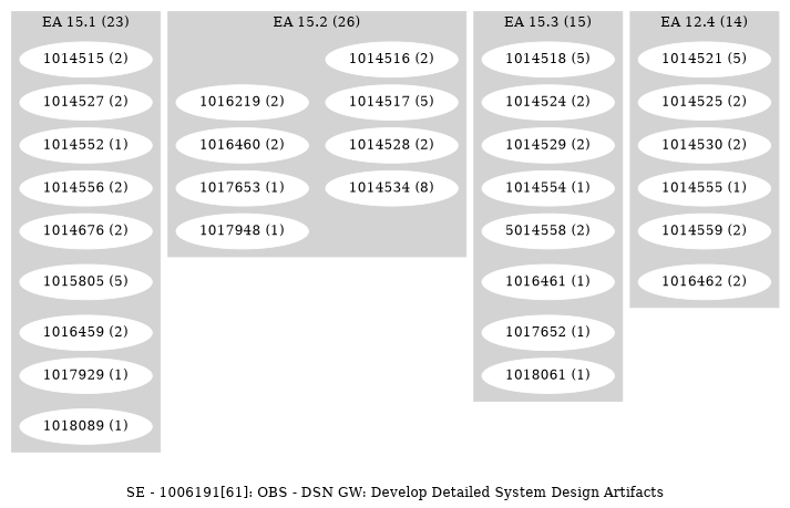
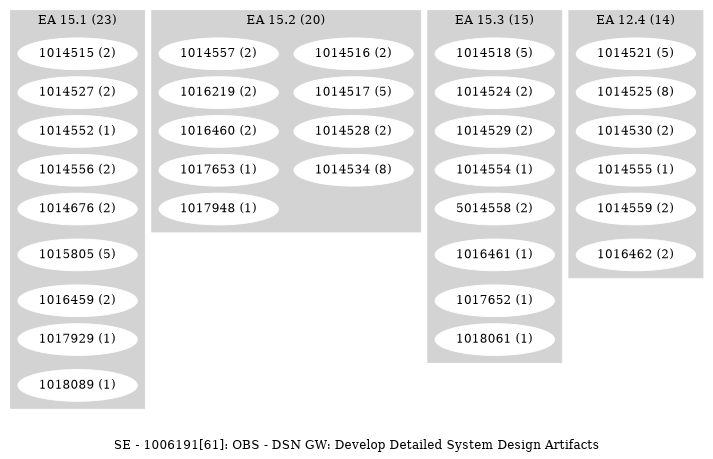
  digraph {
    label="SE - 1006191[61]: OBS - DSN GW: Develop Detailed System Design Artifacts"
    ranksep=.1
    node [color=white style=filled]
    edge [style=invis]
    "1014515 (2)"
    "1014527 (2)"
    "1014552 (1)"
    "1014556 (2)"
    "1014676 (2)"
    "1015805 (5)"
    "1016459 (2)"
    "1017929 (1)"
    "1018089 (1)"
    "1014516 (2)"
    "1014517 (5)"
    "1014528 (2)"
    "1014534 (8)"
+   "1014557 (2)"
    "1016219 (2)"
    "1016460 (2)"
    "1017653 (1)"
    "1017948 (1)"
    "1014518 (5)"
    "1014524 (2)"
    "1014529 (2)"
    "1014554 (1)"
    n23 [label="5014558 (2)"]
    "1016461 (1)"
    "1017652 (1)"
    "1018061 (1)"
    "1014521 (5)"
-   "1014525 (2)"
+   "1014525 (2)" [label="1014525 (8)"]
    "1014530 (2)"
    "1014555 (1)"
    "1014559 (2)"
    "1016462 (2)"
    subgraph cluster_1 {
      color=lightgrey
      label="EA 15.1 (23)"
      style=filled
      "1014515 (2)"
      "1014527 (2)"
      "1014552 (1)"
      "1014556 (2)"
      "1014676 (2)"
      "1015805 (5)"
      "1016459 (2)"
      "1017929 (1)"
      "1018089 (1)"
    }
    subgraph cluster_2 {
      color=lightgrey
-     label="EA 15.2 (26)"
+     label="EA 15.2 (20)"
      style=filled
      "1014516 (2)"
      "1014517 (5)"
      "1014528 (2)"
      "1014534 (8)"
+     "1014557 (2)"
      "1016219 (2)"
      "1016460 (2)"
      "1017653 (1)"
      "1017948 (1)"
    }
    subgraph cluster_3 {
      color=lightgrey
      label="EA 15.3 (15)"
      style=filled
      "1014518 (5)"
      "1014524 (2)"
      "1014529 (2)"
      "1014554 (1)"
      n23
      "1016461 (1)"
      "1017652 (1)"
      "1018061 (1)"
    }
    subgraph cluster_4 {
      color=lightgrey
      label="EA 12.4 (14)"
      style=filled
      "1014521 (5)"
      "1014525 (2)"
      "1014530 (2)"
      "1014555 (1)"
      "1014559 (2)"
      "1016462 (2)"
    }
    "1014515 (2)" -> "1014527 (2)"
    "1014527 (2)" -> "1014552 (1)"
    "1014552 (1)" -> "1014556 (2)"
    "1014556 (2)" -> "1014676 (2)"
    "1014676 (2)" -> "1015805 (5)"
    "1015805 (5)" -> "1016459 (2)"
    "1016459 (2)" -> "1017929 (1)"
    "1017929 (1)" -> "1018089 (1)"
    "1014516 (2)" -> "1014517 (5)"
    "1014517 (5)" -> "1014528 (2)"
    "1014528 (2)" -> "1014534 (8)"
+   "1014557 (2)" -> "1016219 (2)"
    "1016219 (2)" -> "1016460 (2)"
    "1016460 (2)" -> "1017653 (1)"
    "1017653 (1)" -> "1017948 (1)"
    "1014518 (5)" -> "1014524 (2)"
    "1014524 (2)" -> "1014529 (2)"
    "1014529 (2)" -> "1014554 (1)"
    "1014554 (1)" -> n23
    n23 -> "1016461 (1)"
    "1016461 (1)" -> "1017652 (1)"
    "1017652 (1)" -> "1018061 (1)"
    "1014521 (5)" -> "1014525 (2)"
    "1014525 (2)" -> "1014530 (2)"
    "1014530 (2)" -> "1014555 (1)"
    "1014555 (1)" -> "1014559 (2)"
    "1014559 (2)" -> "1016462 (2)"
  }
